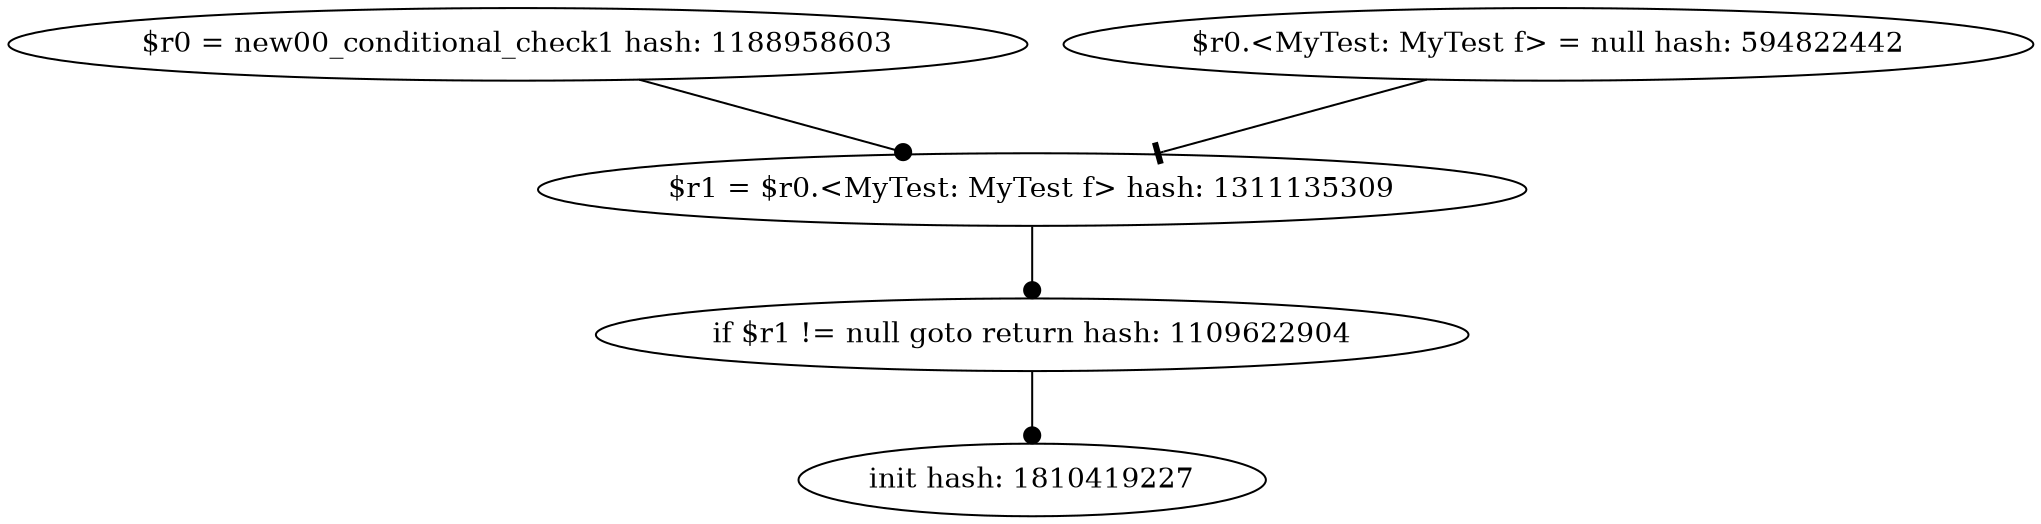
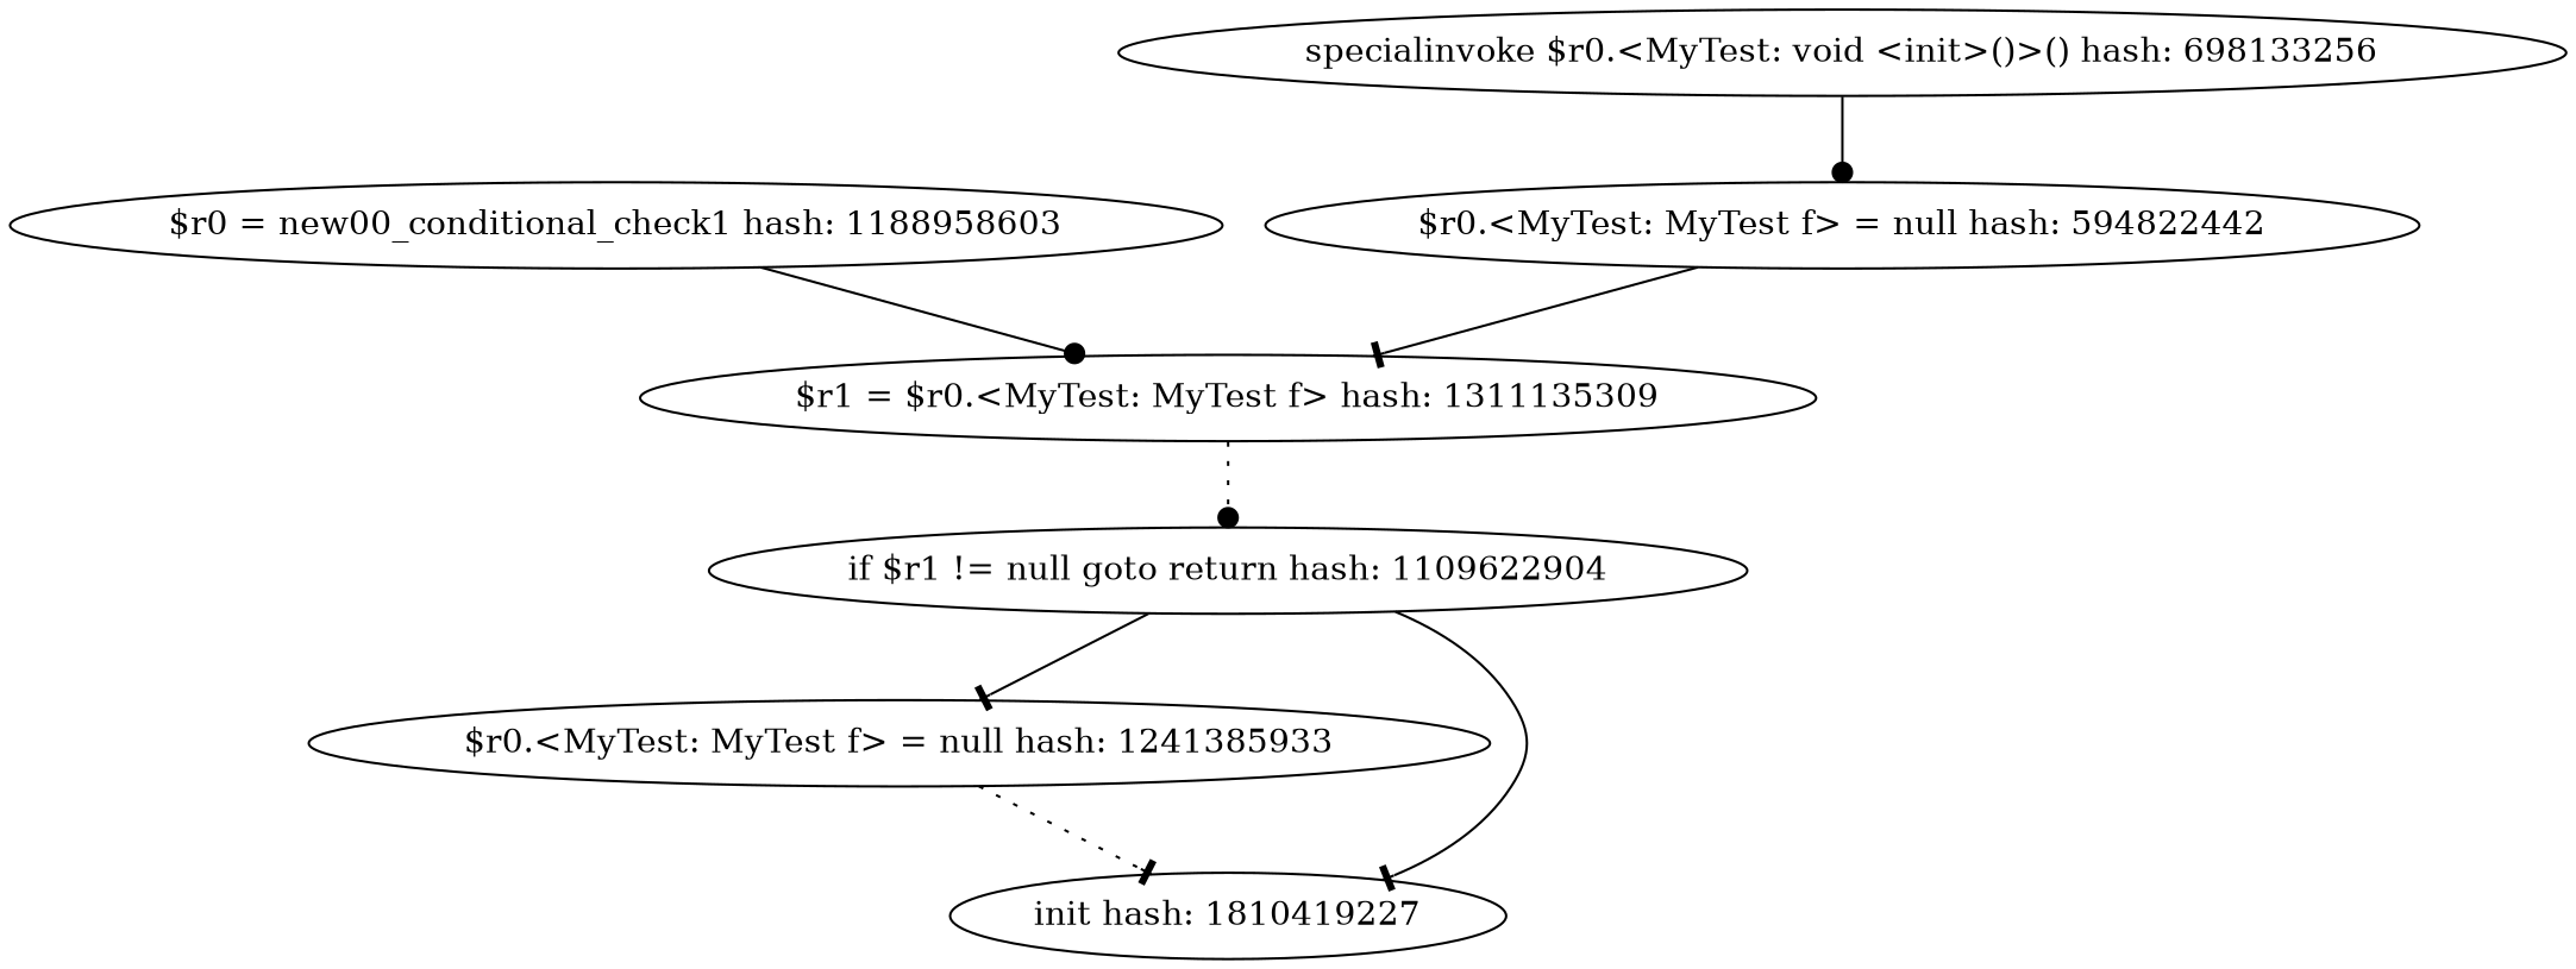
  digraph {
    edge [arrowhead=dot style=solid]
    "$r0 = new00_conditional_check1 hash: 1188958603"
    "$r1 = $r0.<MyTest: MyTest f> hash: 1311135309"
+   "specialinvoke $r0.<MyTest: void <init>()>() hash: 698133256"
    "$r0.<MyTest: MyTest f> = null hash: 594822442"
    "if $r1 != null goto return hash: 1109622904"
+   "$r0.<MyTest: MyTest f> = null hash: 1241385933"
    n7 [label="init hash: 1810419227"]
    "$r0 = new00_conditional_check1 hash: 1188958603" -> "$r1 = $r0.<MyTest: MyTest f> hash: 1311135309"
-   "$r1 = $r0.<MyTest: MyTest f> hash: 1311135309" -> "if $r1 != null goto return hash: 1109622904"
+   "$r1 = $r0.<MyTest: MyTest f> hash: 1311135309" -> "if $r1 != null goto return hash: 1109622904" [style=dotted]
+   "specialinvoke $r0.<MyTest: void <init>()>() hash: 698133256" -> "$r0.<MyTest: MyTest f> = null hash: 594822442"
    "$r0.<MyTest: MyTest f> = null hash: 594822442" -> "$r1 = $r0.<MyTest: MyTest f> hash: 1311135309" [arrowhead=tee]
-   "if $r1 != null goto return hash: 1109622904" -> n7
+   "if $r1 != null goto return hash: 1109622904" -> "$r0.<MyTest: MyTest f> = null hash: 1241385933" [arrowhead=tee]
+   "if $r1 != null goto return hash: 1109622904" -> n7 [arrowhead=tee]
+   "$r0.<MyTest: MyTest f> = null hash: 1241385933" -> n7 [arrowhead=tee style=dotted]
  }
